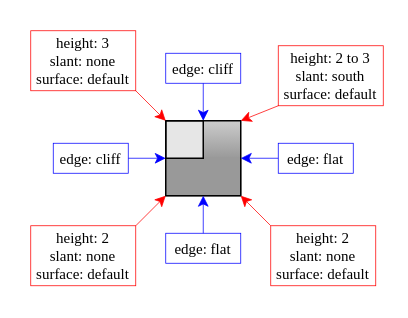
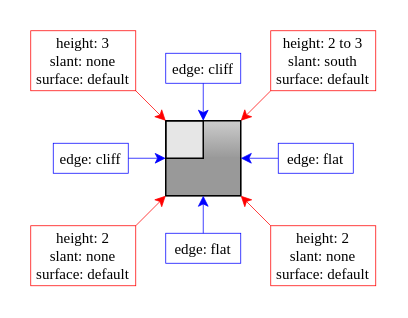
  <mxCell id="0" />
  <mxCell id="1" parent="0" />
  <mxCell id="2" value="" style="whiteSpace=wrap;html=1;aspect=fixed;strokeColor=none;fillColor=#CCCCCC;gradientColor=#999999;" parent="1" vertex="1"><mxGeometry x="135" y="80" width="25" height="25" as="geometry" /></mxCell>
  <mxCell id="3" value="" style="rounded=0;whiteSpace=wrap;html=1;strokeColor=#999999;fillColor=#999999;" parent="1" vertex="1"><mxGeometry x="110" y="105" width="50" height="25" as="geometry" /></mxCell>
  <mxCell id="4" value="" style="whiteSpace=wrap;html=1;aspect=fixed;strokeColor=default;fillColor=#E6E6E6;" parent="1" vertex="1"><mxGeometry x="110" y="80" width="25" height="25" as="geometry" /></mxCell>
  <mxCell id="5" value="" style="whiteSpace=wrap;html=1;aspect=fixed;fillColor=none;" parent="1" vertex="1"><mxGeometry x="110" y="80" width="50" height="50" as="geometry" /></mxCell>
  <mxCell id="6" style="rounded=0;orthogonalLoop=1;jettySize=auto;html=1;exitX=1;exitY=1;exitDx=0;exitDy=0;entryX=0;entryY=0;entryDx=0;entryDy=0;strokeColor=#FF0000;strokeWidth=0.5;" parent="1" source="7" target="5" edge="1"><mxGeometry relative="1" as="geometry" /></mxCell>
  <mxCell id="7" value="height: 3&lt;br style=&quot;font-size: 10px;&quot;&gt;slant: none&lt;br style=&quot;font-size: 10px;&quot;&gt;surface: default" style="whiteSpace=wrap;html=1;fontFamily=&quot;Latin Mono Regular 12&quot;;fontSize=10;fillColor=none;strokeWidth=0.5;strokeColor=#FF0000;" parent="1" vertex="1"><mxGeometry x="20" y="20" width="70" height="40" as="geometry" /></mxCell>
  <mxCell id="8" value="height: 2&lt;br style=&quot;font-size: 10px;&quot;&gt;slant: none&lt;br style=&quot;font-size: 10px;&quot;&gt;surface: default" style="whiteSpace=wrap;html=1;fontFamily=&quot;Latin Mono Regular 12&quot;;fontSize=10;fillColor=none;strokeWidth=0.5;strokeColor=#FF0000;" parent="1" vertex="1"><mxGeometry x="20" y="150" width="70" height="40" as="geometry" /></mxCell>
  <mxCell id="9" style="rounded=0;orthogonalLoop=1;jettySize=auto;html=1;exitX=1;exitY=0;exitDx=0;exitDy=0;entryX=0;entryY=0;entryDx=0;entryDy=0;strokeColor=#FF0000;strokeWidth=0.5;" parent="1" source="8" edge="1"><mxGeometry relative="1" as="geometry"><mxPoint x="90" y="110" as="sourcePoint" /><mxPoint x="110" y="130" as="targetPoint" /></mxGeometry></mxCell>
  <mxCell id="10" value="height: 2&lt;br style=&quot;font-size: 10px;&quot;&gt;slant: none&lt;br style=&quot;font-size: 10px;&quot;&gt;surface: default" style="whiteSpace=wrap;html=1;fontFamily=&quot;Latin Mono Regular 12&quot;;fontSize=10;fillColor=none;strokeWidth=0.5;strokeColor=#FF0000;" parent="1" vertex="1"><mxGeometry x="180" y="150" width="70" height="40" as="geometry" /></mxCell>
  <mxCell id="11" style="rounded=0;orthogonalLoop=1;jettySize=auto;html=1;exitX=0;exitY=0;exitDx=0;exitDy=0;entryX=0;entryY=0;entryDx=0;entryDy=0;strokeColor=#FF0000;strokeWidth=0.5;" parent="1" source="10" edge="1"><mxGeometry relative="1" as="geometry"><mxPoint x="140" y="150" as="sourcePoint" /><mxPoint x="160" y="130" as="targetPoint" /></mxGeometry></mxCell>
- <mxCell id="12" value="height: 2 to 3&lt;br style=&quot;font-size: 10px;&quot;&gt;slant: south&lt;br style=&quot;font-size: 10px;&quot;&gt;surface: default" style="whiteSpace=wrap;html=1;fontFamily=&quot;Latin Mono Regular 12&quot;;fontSize=10;fillColor=none;strokeWidth=0.5;strokeColor=#FF0000;" parent="1" vertex="1"><mxGeometry x="185" y="30" width="70" height="40" as="geometry" /></mxCell>
+ <mxCell id="12" value="height: 2 to 3&lt;br style=&quot;font-size: 10px;&quot;&gt;slant: south&lt;br style=&quot;font-size: 10px;&quot;&gt;surface: default" style="whiteSpace=wrap;html=1;fontFamily=&quot;Latin Mono Regular 12&quot;;fontSize=10;fillColor=none;strokeWidth=0.5;strokeColor=#FF0000;" parent="1" vertex="1"><mxGeometry x="180" y="20" width="70" height="40" as="geometry" /></mxCell>
  <mxCell id="13" style="rounded=0;orthogonalLoop=1;jettySize=auto;html=1;exitX=0;exitY=1;exitDx=0;exitDy=0;entryX=0;entryY=0;entryDx=0;entryDy=0;strokeColor=#FF0000;strokeWidth=0.5;" parent="1" source="12" edge="1"><mxGeometry relative="1" as="geometry"><mxPoint x="180" y="100" as="sourcePoint" /><mxPoint x="160" y="80" as="targetPoint" /></mxGeometry></mxCell>
  <mxCell id="14" style="edgeStyle=orthogonalEdgeStyle;rounded=0;orthogonalLoop=1;jettySize=auto;html=1;exitX=0.5;exitY=1;exitDx=0;exitDy=0;entryX=0.5;entryY=0;entryDx=0;entryDy=0;strokeWidth=0.5;strokeColor=#0000FF;" parent="1" source="15" target="5" edge="1"><mxGeometry relative="1" as="geometry" /></mxCell>
  <mxCell id="15" value="edge: cliff" style="whiteSpace=wrap;html=1;fontFamily=&quot;Latin Mono Regular 12&quot;;fontSize=10;fillColor=none;strokeWidth=0.5;strokeColor=#0000FF;" parent="1" vertex="1"><mxGeometry x="110" y="35" width="50" height="20" as="geometry" /></mxCell>
  <mxCell id="16" style="edgeStyle=orthogonalEdgeStyle;rounded=0;orthogonalLoop=1;jettySize=auto;html=1;exitX=1;exitY=0.5;exitDx=0;exitDy=0;entryX=0;entryY=0.5;entryDx=0;entryDy=0;strokeColor=#0000FF;strokeWidth=0.5;" parent="1" source="17" target="5" edge="1"><mxGeometry relative="1" as="geometry" /></mxCell>
  <mxCell id="17" value="edge: cliff" style="whiteSpace=wrap;html=1;fontFamily=&quot;Latin Mono Regular 12&quot;;fontSize=10;fillColor=none;strokeWidth=0.5;strokeColor=#0000FF;" parent="1" vertex="1"><mxGeometry x="35" y="95" width="50" height="20" as="geometry" /></mxCell>
  <mxCell id="18" value="edge: flat" style="whiteSpace=wrap;html=1;fontFamily=&quot;Latin Mono Regular 12&quot;;fontSize=10;fillColor=none;strokeWidth=0.5;strokeColor=#0000FF;" parent="1" vertex="1"><mxGeometry x="110" y="155" width="50" height="20" as="geometry" /></mxCell>
  <mxCell id="19" value="edge: flat" style="whiteSpace=wrap;html=1;fontFamily=&quot;Latin Mono Regular 12&quot;;fontSize=10;fillColor=none;strokeWidth=0.5;strokeColor=#0000FF;" parent="1" vertex="1"><mxGeometry x="185" y="95" width="50" height="20" as="geometry" /></mxCell>
  <mxCell id="20" style="edgeStyle=orthogonalEdgeStyle;rounded=0;orthogonalLoop=1;jettySize=auto;html=1;exitX=0.5;exitY=0;exitDx=0;exitDy=0;entryX=0.5;entryY=0;entryDx=0;entryDy=0;strokeWidth=0.5;strokeColor=#0000FF;" parent="1" source="18" edge="1"><mxGeometry relative="1" as="geometry"><mxPoint x="135" y="105" as="sourcePoint" /><mxPoint x="135" y="130" as="targetPoint" /></mxGeometry></mxCell>
  <mxCell id="21" style="edgeStyle=orthogonalEdgeStyle;rounded=0;orthogonalLoop=1;jettySize=auto;html=1;exitX=0;exitY=0.5;exitDx=0;exitDy=0;entryX=0.5;entryY=0;entryDx=0;entryDy=0;strokeWidth=0.5;strokeColor=#0000FF;" parent="1" source="19" edge="1"><mxGeometry relative="1" as="geometry"><mxPoint x="160" y="80" as="sourcePoint" /><mxPoint x="160" y="105" as="targetPoint" /></mxGeometry></mxCell>
